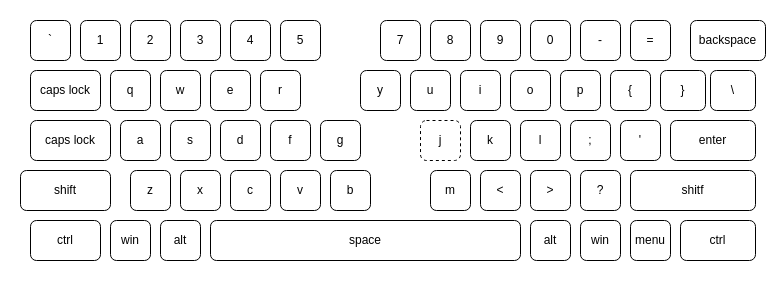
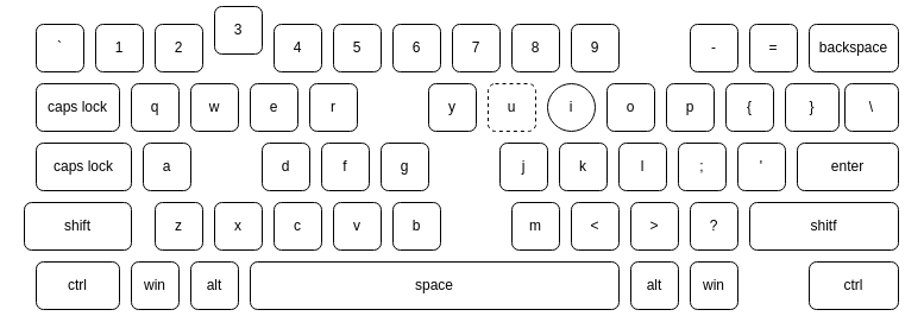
  <mxCell id="0" />
  <mxCell id="1" parent="0" />
  <mxCell id="2" value="ctrl" style="rounded=1;whiteSpace=wrap;html=1;" parent="1" vertex="1"><mxGeometry x="30" y="220" width="70" height="40" as="geometry" /></mxCell>
  <mxCell id="3" value="alt" style="rounded=1;whiteSpace=wrap;html=1;" parent="1" vertex="1"><mxGeometry x="160" y="220" width="40" height="40" as="geometry" /></mxCell>
- <mxCell id="4" value="menu" style="rounded=1;whiteSpace=wrap;html=1;" vertex="1" parent="1"><mxGeometry x="630" y="220" width="40" height="40" as="geometry" /></mxCell>
  <mxCell id="5" value="space" style="rounded=1;whiteSpace=wrap;html=1;" vertex="1" parent="1"><mxGeometry x="210" y="220" width="310" height="40" as="geometry" /></mxCell>
  <mxCell id="6" value="win" style="rounded=1;whiteSpace=wrap;html=1;" vertex="1" parent="1"><mxGeometry x="580" y="220" width="40" height="40" as="geometry" /></mxCell>
  <mxCell id="7" value="win" style="rounded=1;whiteSpace=wrap;html=1;" vertex="1" parent="1"><mxGeometry x="110" y="220" width="40" height="40" as="geometry" /></mxCell>
  <mxCell id="8" value="z" style="rounded=1;whiteSpace=wrap;html=1;" vertex="1" parent="1"><mxGeometry x="130" y="170" width="40" height="40" as="geometry" /></mxCell>
  <mxCell id="9" value="alt" style="rounded=1;whiteSpace=wrap;html=1;" vertex="1" parent="1"><mxGeometry x="530" y="220" width="40" height="40" as="geometry" /></mxCell>
  <mxCell id="10" value="ctrl" style="rounded=1;whiteSpace=wrap;html=1;" vertex="1" parent="1"><mxGeometry x="680" y="220" width="75" height="40" as="geometry" /></mxCell>
  <mxCell id="11" value="shift" style="rounded=1;whiteSpace=wrap;html=1;" vertex="1" parent="1"><mxGeometry x="20" y="170" width="90" height="40" as="geometry" /></mxCell>
  <mxCell id="12" value="b" style="rounded=1;whiteSpace=wrap;html=1;" vertex="1" parent="1"><mxGeometry x="330" y="170" width="40" height="40" as="geometry" /></mxCell>
  <mxCell id="13" value="x" style="rounded=1;whiteSpace=wrap;html=1;" vertex="1" parent="1"><mxGeometry x="180" y="170" width="40" height="40" as="geometry" /></mxCell>
  <mxCell id="14" value="c" style="rounded=1;whiteSpace=wrap;html=1;" vertex="1" parent="1"><mxGeometry x="230" y="170" width="40" height="40" as="geometry" /></mxCell>
  <mxCell id="15" value="v" style="rounded=1;whiteSpace=wrap;html=1;" vertex="1" parent="1"><mxGeometry x="280" y="170" width="40" height="40" as="geometry" /></mxCell>
  <mxCell id="16" value="&amp;gt;" style="rounded=1;whiteSpace=wrap;html=1;" vertex="1" parent="1"><mxGeometry x="530" y="170" width="40" height="40" as="geometry" /></mxCell>
  <mxCell id="17" value="&amp;lt;" style="rounded=1;whiteSpace=wrap;html=1;" vertex="1" parent="1"><mxGeometry x="480" y="170" width="40" height="40" as="geometry" /></mxCell>
  <mxCell id="18" value="m" style="rounded=1;whiteSpace=wrap;html=1;" vertex="1" parent="1"><mxGeometry x="430" y="170" width="40" height="40" as="geometry" /></mxCell>
  <mxCell id="19" value="?" style="rounded=1;whiteSpace=wrap;html=1;" vertex="1" parent="1"><mxGeometry x="580" y="170" width="40" height="40" as="geometry" /></mxCell>
  <mxCell id="20" value="shitf" style="rounded=1;whiteSpace=wrap;html=1;" vertex="1" parent="1"><mxGeometry x="630" y="170" width="125" height="40" as="geometry" /></mxCell>
  <mxCell id="21" value="caps lock" style="rounded=1;whiteSpace=wrap;html=1;" vertex="1" parent="1"><mxGeometry x="30" y="120" width="80" height="40" as="geometry" /></mxCell>
  <mxCell id="22" value="l" style="rounded=1;whiteSpace=wrap;html=1;" vertex="1" parent="1"><mxGeometry x="520" y="120" width="40" height="40" as="geometry" /></mxCell>
  <mxCell id="23" value="k" style="rounded=1;whiteSpace=wrap;html=1;" vertex="1" parent="1"><mxGeometry x="470" y="120" width="40" height="40" as="geometry" /></mxCell>
- <mxCell id="24" value="j" style="rounded=1;whiteSpace=wrap;html=1;dashed=1;" vertex="1" parent="1"><mxGeometry x="420" y="120" width="40" height="40" as="geometry" /></mxCell>
+ <mxCell id="24" value="j" style="rounded=1;whiteSpace=wrap;html=1;" vertex="1" parent="1"><mxGeometry x="420" y="120" width="40" height="40" as="geometry" /></mxCell>
  <mxCell id="25" value="g" style="rounded=1;whiteSpace=wrap;html=1;" vertex="1" parent="1"><mxGeometry x="320" y="120" width="40" height="40" as="geometry" /></mxCell>
  <mxCell id="26" value="f" style="rounded=1;whiteSpace=wrap;html=1;" vertex="1" parent="1"><mxGeometry x="270" y="120" width="40" height="40" as="geometry" /></mxCell>
  <mxCell id="27" value="d" style="rounded=1;whiteSpace=wrap;html=1;" vertex="1" parent="1"><mxGeometry x="220" y="120" width="40" height="40" as="geometry" /></mxCell>
- <mxCell id="28" value="s" style="rounded=1;whiteSpace=wrap;html=1;" vertex="1" parent="1"><mxGeometry x="170" y="120" width="40" height="40" as="geometry" /></mxCell>
  <mxCell id="29" value="a" style="rounded=1;whiteSpace=wrap;html=1;" vertex="1" parent="1"><mxGeometry x="120" y="120" width="40" height="40" as="geometry" /></mxCell>
  <mxCell id="30" value="enter" style="rounded=1;whiteSpace=wrap;html=1;" vertex="1" parent="1"><mxGeometry x="670" y="120" width="85" height="40" as="geometry" /></mxCell>
  <mxCell id="31" value=";" style="rounded=1;whiteSpace=wrap;html=1;" vertex="1" parent="1"><mxGeometry x="570" y="120" width="40" height="40" as="geometry" /></mxCell>
  <mxCell id="32" value="'" style="rounded=1;whiteSpace=wrap;html=1;" vertex="1" parent="1"><mxGeometry x="620" y="120" width="40" height="40" as="geometry" /></mxCell>
  <mxCell id="33" value="caps lock" style="rounded=1;whiteSpace=wrap;html=1;" vertex="1" parent="1"><mxGeometry x="30" y="70" width="70" height="40" as="geometry" /></mxCell>
  <mxCell id="34" value="q" style="rounded=1;whiteSpace=wrap;html=1;" vertex="1" parent="1"><mxGeometry x="110" y="70" width="40" height="40" as="geometry" /></mxCell>
  <mxCell id="35" value="p" style="rounded=1;whiteSpace=wrap;html=1;" vertex="1" parent="1"><mxGeometry x="560" y="70" width="40" height="40" as="geometry" /></mxCell>
  <mxCell id="36" value="o" style="rounded=1;whiteSpace=wrap;html=1;" vertex="1" parent="1"><mxGeometry x="510" y="70" width="40" height="40" as="geometry" /></mxCell>
- <mxCell id="37" value="i" style="rounded=1;whiteSpace=wrap;html=1;" vertex="1" parent="1"><mxGeometry x="460" y="70" width="40" height="40" as="geometry" /></mxCell>
- <mxCell id="38" value="u" style="rounded=1;whiteSpace=wrap;html=1;" vertex="1" parent="1"><mxGeometry x="410" y="70" width="40" height="40" as="geometry" /></mxCell>
+ <mxCell id="37" value="i" style="ellipse;whiteSpace=wrap;html=1;" vertex="1" parent="1"><mxGeometry x="460" y="70" width="40" height="40" as="geometry" /></mxCell>
+ <mxCell id="38" value="u" style="rounded=1;whiteSpace=wrap;html=1;dashed=1;" vertex="1" parent="1"><mxGeometry x="410" y="70" width="40" height="40" as="geometry" /></mxCell>
  <mxCell id="39" value="y" style="rounded=1;whiteSpace=wrap;html=1;" vertex="1" parent="1"><mxGeometry x="360" y="70" width="40" height="40" as="geometry" /></mxCell>
  <mxCell id="40" value="r" style="rounded=1;whiteSpace=wrap;html=1;" vertex="1" parent="1"><mxGeometry x="260" y="70" width="40" height="40" as="geometry" /></mxCell>
  <mxCell id="41" value="e" style="rounded=1;whiteSpace=wrap;html=1;" vertex="1" parent="1"><mxGeometry x="210" y="70" width="40" height="40" as="geometry" /></mxCell>
  <mxCell id="42" value="w" style="rounded=1;whiteSpace=wrap;html=1;" vertex="1" parent="1"><mxGeometry x="160" y="70" width="40" height="40" as="geometry" /></mxCell>
  <mxCell id="43" value="{" style="rounded=1;whiteSpace=wrap;html=1;" vertex="1" parent="1"><mxGeometry x="610" y="70" width="40" height="40" as="geometry" /></mxCell>
  <mxCell id="44" value="}" style="rounded=1;whiteSpace=wrap;html=1;" vertex="1" parent="1"><mxGeometry x="660" y="70" width="45" height="40" as="geometry" /></mxCell>
  <mxCell id="45" value="\" style="rounded=1;whiteSpace=wrap;html=1;" vertex="1" parent="1"><mxGeometry x="710" y="70" width="45" height="40" as="geometry" /></mxCell>
  <mxCell id="46" value="`" style="rounded=1;whiteSpace=wrap;html=1;" vertex="1" parent="1"><mxGeometry x="30" y="20" width="40" height="40" as="geometry" /></mxCell>
  <mxCell id="47" value="1" style="rounded=1;whiteSpace=wrap;html=1;" vertex="1" parent="1"><mxGeometry x="80" y="20" width="40" height="40" as="geometry" /></mxCell>
- <mxCell id="48" value="backspace" style="rounded=1;whiteSpace=wrap;html=1;" vertex="1" parent="1"><mxGeometry x="690" y="20" width="75" height="40" as="geometry" /></mxCell>
+ <mxCell id="48" value="backspace" style="rounded=1;whiteSpace=wrap;html=1;" vertex="1" parent="1"><mxGeometry x="680" y="20" width="75" height="40" as="geometry" /></mxCell>
  <mxCell id="49" value="9" style="rounded=1;whiteSpace=wrap;html=1;" vertex="1" parent="1"><mxGeometry x="480" y="20" width="40" height="40" as="geometry" /></mxCell>
  <mxCell id="50" value="8" style="rounded=1;whiteSpace=wrap;html=1;" vertex="1" parent="1"><mxGeometry x="430" y="20" width="40" height="40" as="geometry" /></mxCell>
  <mxCell id="51" value="5" style="rounded=1;whiteSpace=wrap;html=1;" vertex="1" parent="1"><mxGeometry x="280" y="20" width="40" height="40" as="geometry" /></mxCell>
  <mxCell id="52" value="4" style="rounded=1;whiteSpace=wrap;html=1;" vertex="1" parent="1"><mxGeometry x="230" y="20" width="40" height="40" as="geometry" /></mxCell>
  <mxCell id="53" value="=" style="rounded=1;whiteSpace=wrap;html=1;" vertex="1" parent="1"><mxGeometry x="630" y="20" width="40" height="40" as="geometry" /></mxCell>
  <mxCell id="54" value="-" style="rounded=1;whiteSpace=wrap;html=1;" vertex="1" parent="1"><mxGeometry x="580" y="20" width="40" height="40" as="geometry" /></mxCell>
  <mxCell id="55" value="7" style="rounded=1;whiteSpace=wrap;html=1;" vertex="1" parent="1"><mxGeometry x="380" y="20" width="40" height="40" as="geometry" /></mxCell>
- <mxCell id="57" value="3" style="rounded=1;whiteSpace=wrap;html=1;" vertex="1" parent="1"><mxGeometry x="180" y="20" width="40" height="40" as="geometry" /></mxCell>
- <mxCell id="58" value="0" style="rounded=1;whiteSpace=wrap;html=1;" vertex="1" parent="1"><mxGeometry x="530" y="20" width="40" height="40" as="geometry" /></mxCell>
+ <mxCell id="56" value="6" style="rounded=1;whiteSpace=wrap;html=1;" vertex="1" parent="1"><mxGeometry x="330" y="20" width="40" height="40" as="geometry" /></mxCell>
+ <mxCell id="57" value="3" style="rounded=1;whiteSpace=wrap;html=1;" vertex="1" parent="1"><mxGeometry x="180" y="5" width="40" height="40" as="geometry" /></mxCell>
  <mxCell id="59" value="2" style="rounded=1;whiteSpace=wrap;html=1;" vertex="1" parent="1"><mxGeometry x="130" y="20" width="40" height="40" as="geometry" /></mxCell>
